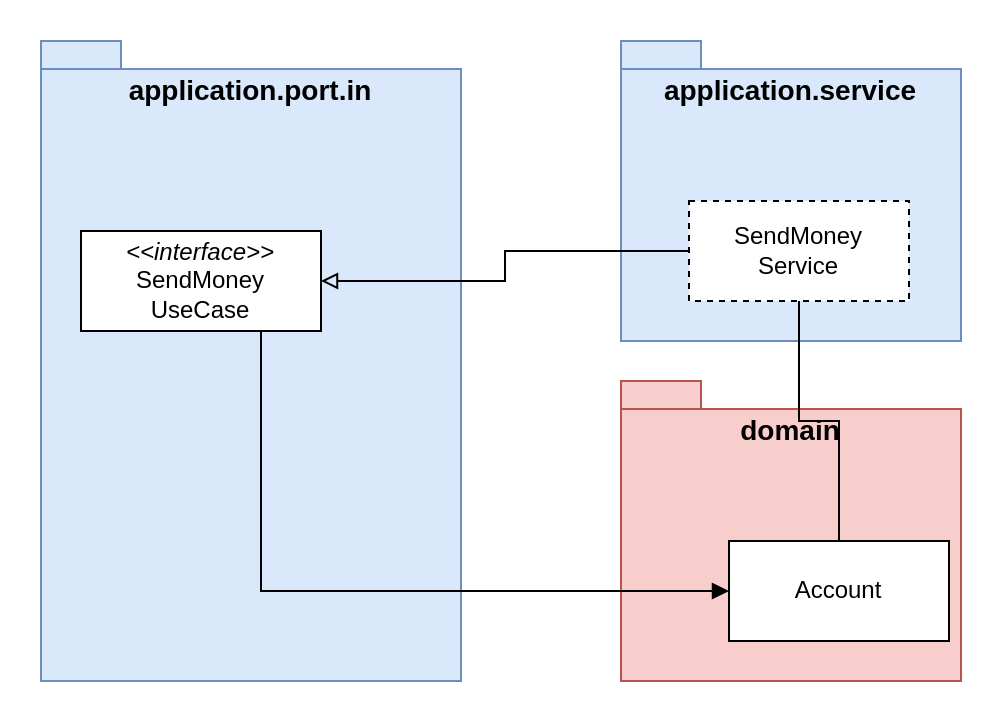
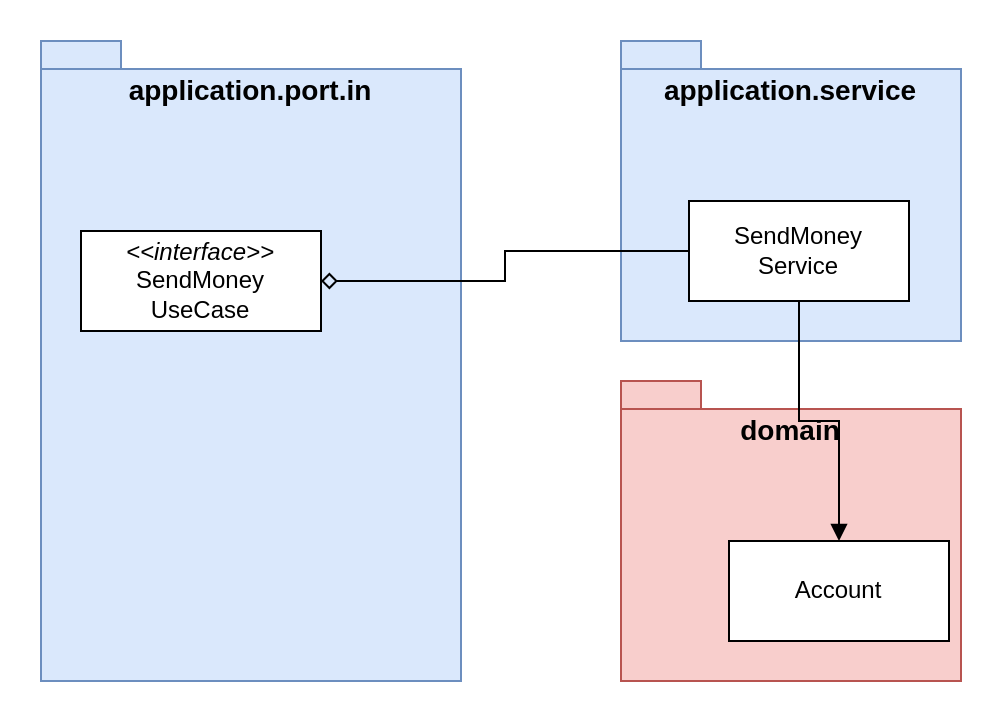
  <mxCell id="0" />
  <mxCell id="1" parent="0" />
  <mxCell id="2" value="application.port.in" style="shape=folder;fontStyle=1;spacingTop=10;tabWidth=40;tabHeight=14;tabPosition=left;html=1;whiteSpace=wrap;verticalAlign=top;horizontal=1;fontSize=14;fillColor=#dae8fc;strokeColor=#6c8ebf;" vertex="1" parent="1"><mxGeometry x="20" y="20" width="210" height="320" as="geometry" /></mxCell>
  <mxCell id="3" value="&lt;i&gt;&amp;lt;&amp;lt;interface&amp;gt;&amp;gt;&lt;/i&gt;&lt;div&gt;SendMoney&lt;/div&gt;&lt;div&gt;UseCase&lt;/div&gt;" style="rounded=0;whiteSpace=wrap;html=1;" vertex="1" parent="1"><mxGeometry x="40" y="115" width="120" height="50" as="geometry" /></mxCell>
  <mxCell id="4" value="application.service" style="shape=folder;fontStyle=1;spacingTop=10;tabWidth=40;tabHeight=14;tabPosition=left;html=1;whiteSpace=wrap;verticalAlign=top;horizontal=1;fontSize=14;fillColor=#dae8fc;strokeColor=#6c8ebf;" vertex="1" parent="1"><mxGeometry x="310" y="20" width="170" height="150" as="geometry" /></mxCell>
- <mxCell id="5" style="edgeStyle=orthogonalEdgeStyle;rounded=0;orthogonalLoop=1;jettySize=auto;html=1;entryX=1;entryY=0.5;entryDx=0;entryDy=0;endArrow=block;endFill=0;" edge="1" parent="1" source="6" target="3"><mxGeometry relative="1" as="geometry" /></mxCell>
- <mxCell id="6" value="SendMoney&lt;div&gt;Service&lt;/div&gt;" style="rounded=0;whiteSpace=wrap;html=1;dashed=1;" vertex="1" parent="1"><mxGeometry x="344" y="100" width="110" height="50" as="geometry" /></mxCell>
+ <mxCell id="5" style="edgeStyle=orthogonalEdgeStyle;rounded=0;orthogonalLoop=1;jettySize=auto;html=1;entryX=1;entryY=0.5;entryDx=0;entryDy=0;endArrow=diamond;endFill=0;" edge="1" parent="1" source="6" target="3"><mxGeometry relative="1" as="geometry" /></mxCell>
+ <mxCell id="6" value="SendMoney&lt;div&gt;Service&lt;/div&gt;" style="rounded=0;whiteSpace=wrap;html=1;" vertex="1" parent="1"><mxGeometry x="344" y="100" width="110" height="50" as="geometry" /></mxCell>
  <mxCell id="7" value="domain" style="shape=folder;fontStyle=1;spacingTop=10;tabWidth=40;tabHeight=14;tabPosition=left;html=1;whiteSpace=wrap;verticalAlign=top;horizontal=1;fontSize=14;fillColor=#f8cecc;strokeColor=#b85450;" vertex="1" parent="1"><mxGeometry x="310" y="190" width="170" height="150" as="geometry" /></mxCell>
  <mxCell id="8" value="Account" style="rounded=0;whiteSpace=wrap;html=1;" vertex="1" parent="1"><mxGeometry x="364" y="270" width="110" height="50" as="geometry" /></mxCell>
- <mxCell id="9" style="edgeStyle=orthogonalEdgeStyle;rounded=0;orthogonalLoop=1;jettySize=auto;html=1;entryX=0;entryY=0.5;entryDx=0;entryDy=0;endArrow=block;endFill=1;" edge="1" parent="1" source="3" target="8"><mxGeometry relative="1" as="geometry"><Array as="points"><mxPoint x="130" y="295" /></Array></mxGeometry></mxCell>
- <mxCell id="10" style="edgeStyle=orthogonalEdgeStyle;rounded=0;orthogonalLoop=1;jettySize=auto;html=1;endArrow=none;endFill=1;" edge="1" parent="1" source="6" target="8"><mxGeometry relative="1" as="geometry" /></mxCell>
+ <mxCell id="10" style="edgeStyle=orthogonalEdgeStyle;rounded=0;orthogonalLoop=1;jettySize=auto;html=1;endArrow=block;endFill=1;" edge="1" parent="1" source="6" target="8"><mxGeometry relative="1" as="geometry" /></mxCell>
